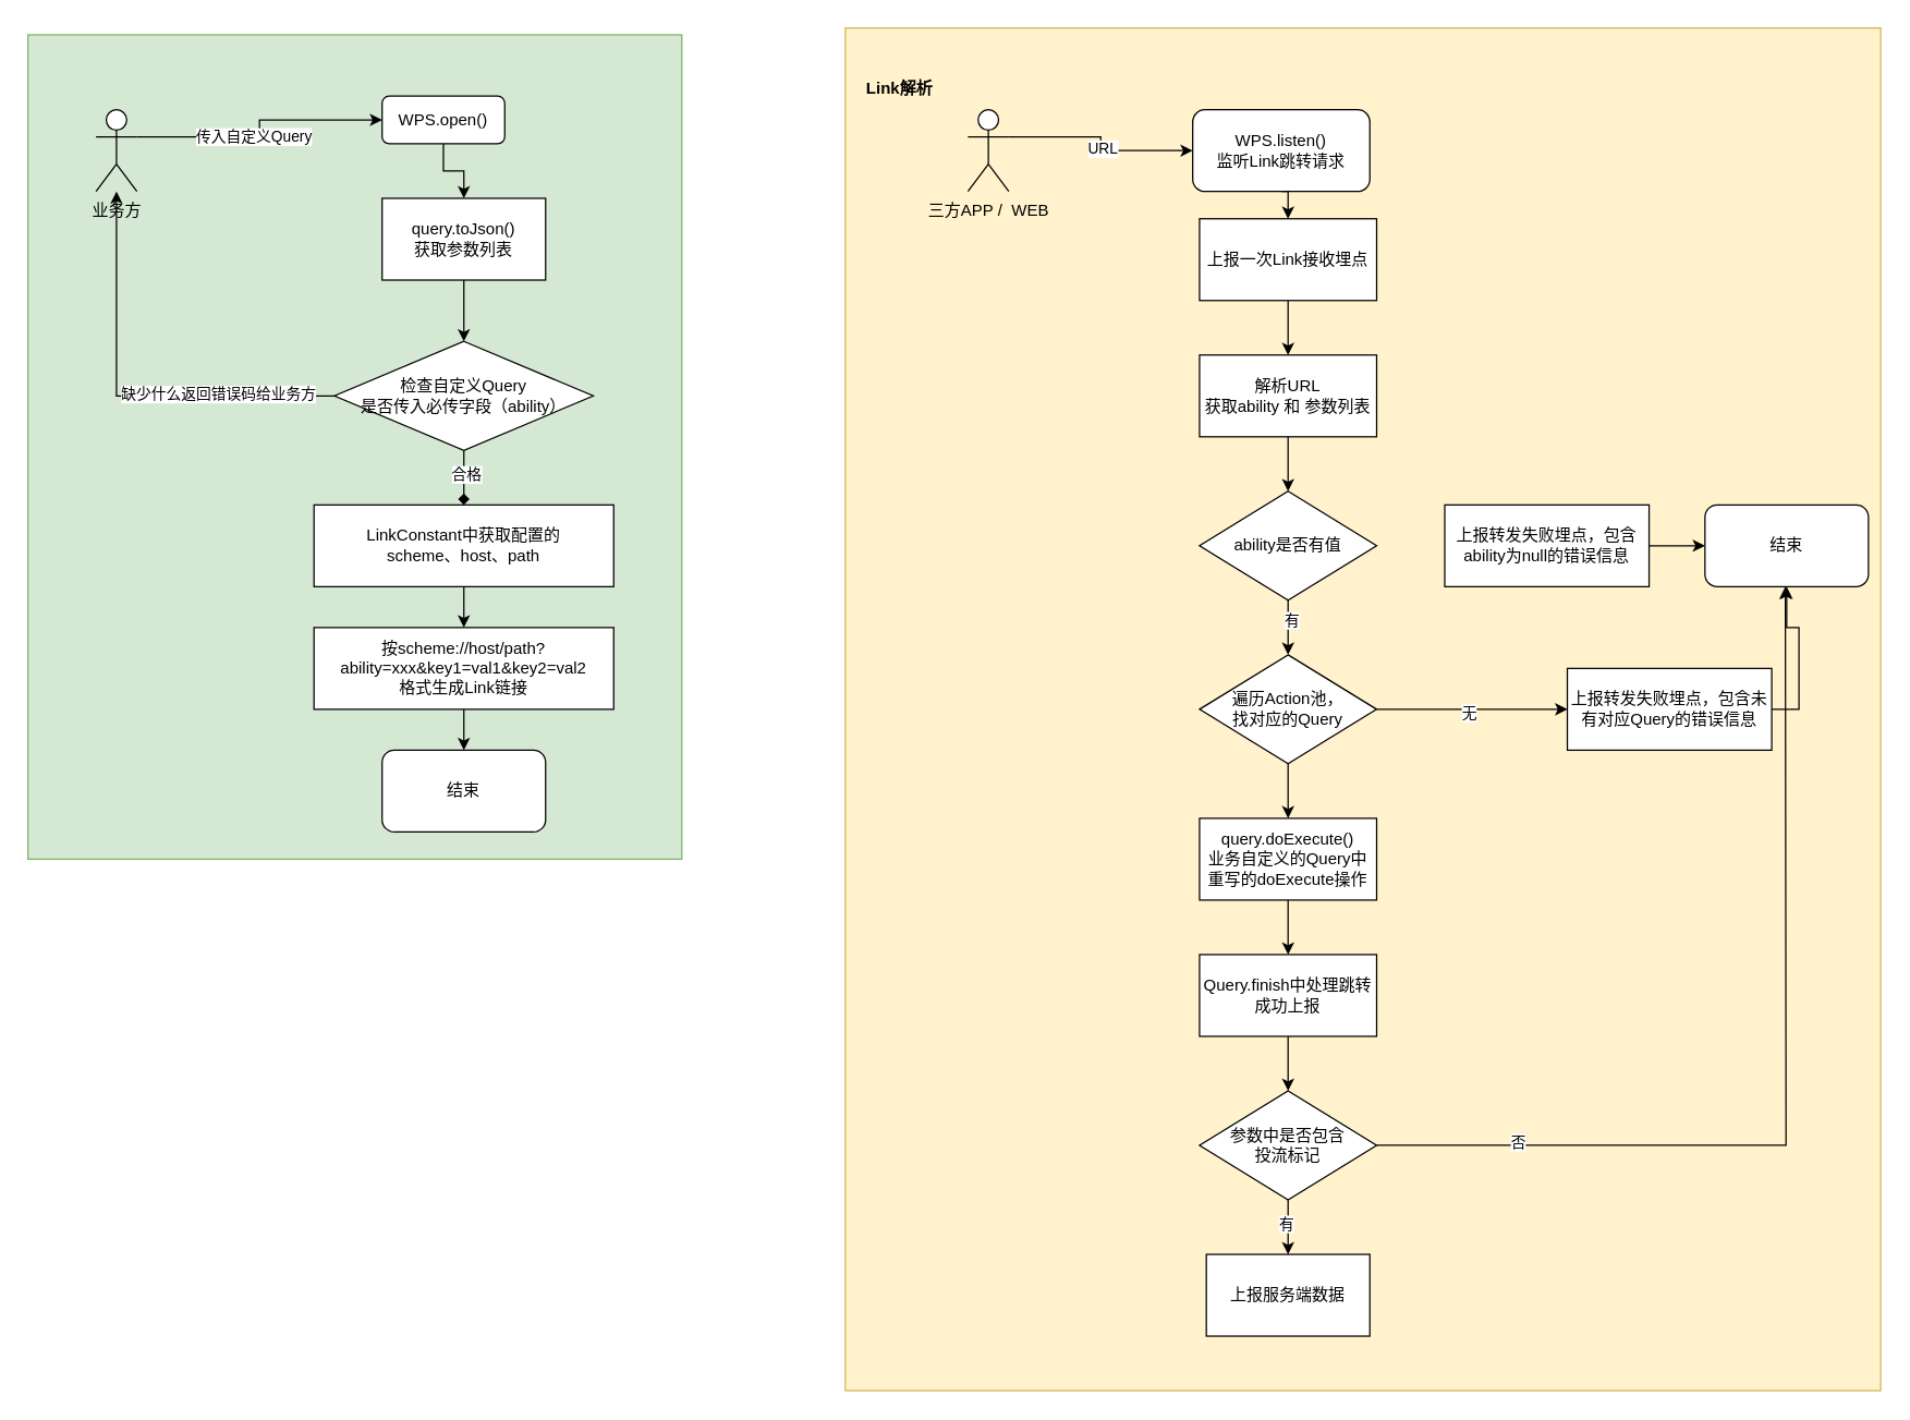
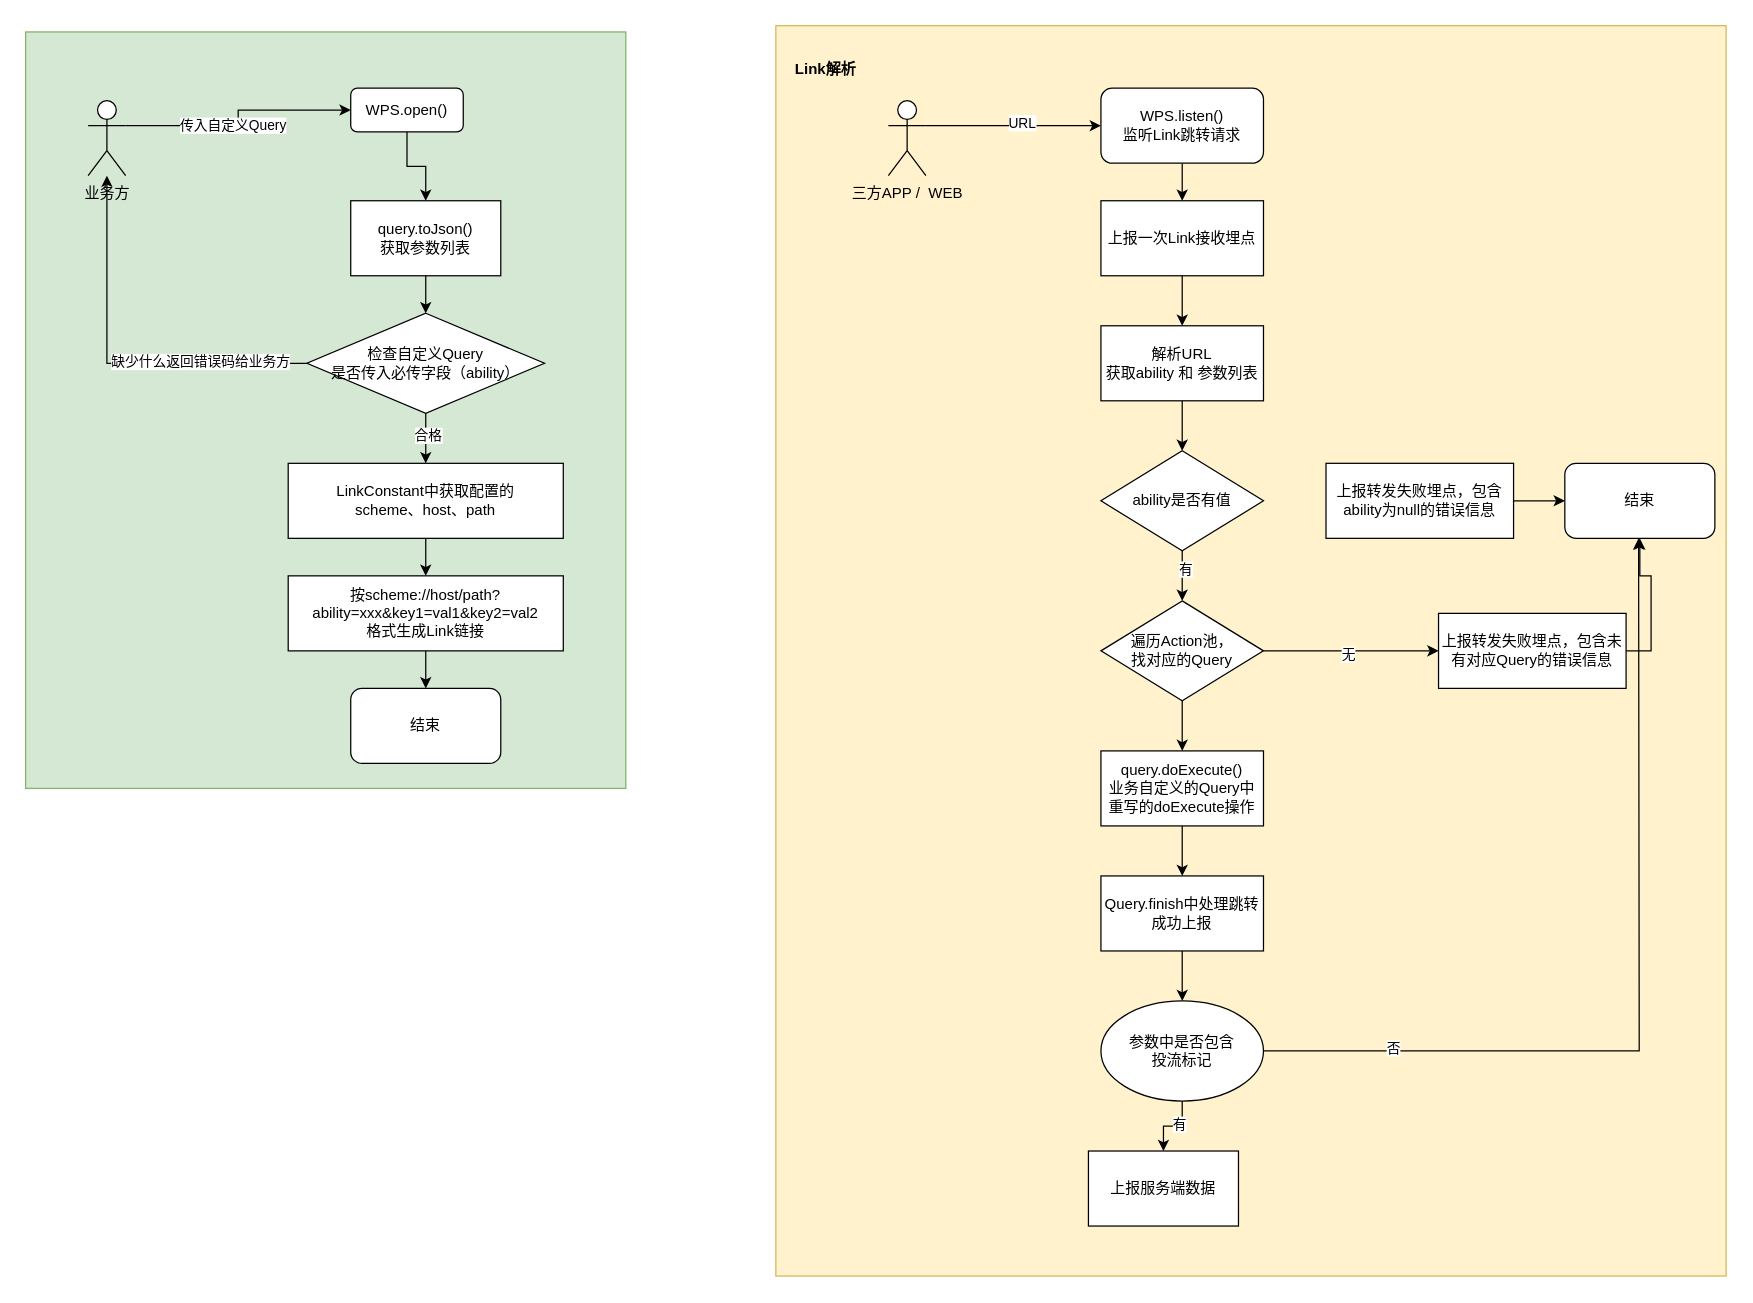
  <mxCell id="0" />
  <mxCell id="1" parent="0" />
  <mxCell id="2" value="" style="rounded=0;whiteSpace=wrap;html=1;fillColor=#fff2cc;strokeColor=#d6b656;" vertex="1" parent="1"><mxGeometry x="620" y="20" width="760" height="1000" as="geometry" /></mxCell>
  <mxCell id="3" value="" style="rounded=0;whiteSpace=wrap;html=1;fillColor=#d5e8d4;strokeColor=#82b366;" vertex="1" parent="1"><mxGeometry x="20" y="25" width="480" height="605" as="geometry" /></mxCell>
  <mxCell id="4" style="edgeStyle=orthogonalEdgeStyle;rounded=0;orthogonalLoop=1;jettySize=auto;html=1;exitX=1;exitY=0.333;exitDx=0;exitDy=0;exitPerimeter=0;entryX=0;entryY=0.5;entryDx=0;entryDy=0;" edge="1" parent="1" source="6" target="8"><mxGeometry relative="1" as="geometry" /></mxCell>
  <mxCell id="5" value="传入自定义Query" style="edgeLabel;html=1;align=center;verticalAlign=middle;resizable=0;points=[];" vertex="1" connectable="0" parent="4"><mxGeometry x="-0.111" relative="1" as="geometry"><mxPoint as="offset" /></mxGeometry></mxCell>
  <mxCell id="6" value="业务方" style="shape=umlActor;verticalLabelPosition=bottom;verticalAlign=top;html=1;outlineConnect=0;" vertex="1" parent="1"><mxGeometry x="70" y="80" width="30" height="60" as="geometry" /></mxCell>
  <mxCell id="7" style="edgeStyle=orthogonalEdgeStyle;rounded=0;orthogonalLoop=1;jettySize=auto;html=1;exitX=0.5;exitY=1;exitDx=0;exitDy=0;entryX=0.5;entryY=0;entryDx=0;entryDy=0;" edge="1" parent="1" source="8" target="10"><mxGeometry relative="1" as="geometry" /></mxCell>
  <mxCell id="8" value="WPS.open()" style="rounded=1;whiteSpace=wrap;html=1;" vertex="1" parent="1"><mxGeometry x="280" y="70" width="90" height="35" as="geometry" /></mxCell>
  <mxCell id="9" style="edgeStyle=orthogonalEdgeStyle;rounded=0;orthogonalLoop=1;jettySize=auto;html=1;exitX=0.5;exitY=1;exitDx=0;exitDy=0;entryX=0.5;entryY=0;entryDx=0;entryDy=0;" edge="1" parent="1" source="10" target="17"><mxGeometry relative="1" as="geometry" /></mxCell>
- <mxCell id="10" value="query.toJson()&lt;div&gt;获取参数列表&lt;/div&gt;" style="rounded=0;whiteSpace=wrap;html=1;" vertex="1" parent="1"><mxGeometry x="280" y="145" width="120" height="60" as="geometry" /></mxCell>
+ <mxCell id="10" value="query.toJson()&lt;div&gt;获取参数列表&lt;/div&gt;" style="rounded=0;whiteSpace=wrap;html=1;" vertex="1" parent="1"><mxGeometry x="280" y="160" width="120" height="60" as="geometry" /></mxCell>
  <mxCell id="11" style="edgeStyle=orthogonalEdgeStyle;rounded=0;orthogonalLoop=1;jettySize=auto;html=1;exitX=0.5;exitY=1;exitDx=0;exitDy=0;entryX=0.5;entryY=0;entryDx=0;entryDy=0;" edge="1" parent="1" source="12" target="19"><mxGeometry relative="1" as="geometry" /></mxCell>
  <mxCell id="12" value="LinkConstant中获取配置的&lt;div&gt;scheme、host、path&lt;/div&gt;" style="rounded=0;whiteSpace=wrap;html=1;" vertex="1" parent="1"><mxGeometry x="230" y="370" width="220" height="60" as="geometry" /></mxCell>
- <mxCell id="13" style="edgeStyle=orthogonalEdgeStyle;rounded=0;orthogonalLoop=1;jettySize=auto;html=1;exitX=0.5;exitY=1;exitDx=0;exitDy=0;entryX=0.5;entryY=0;entryDx=0;entryDy=0;endArrow=diamond;" edge="1" parent="1" source="17" target="12"><mxGeometry relative="1" as="geometry" /></mxCell>
+ <mxCell id="13" style="edgeStyle=orthogonalEdgeStyle;rounded=0;orthogonalLoop=1;jettySize=auto;html=1;exitX=0.5;exitY=1;exitDx=0;exitDy=0;entryX=0.5;entryY=0;entryDx=0;entryDy=0;" edge="1" parent="1" source="17" target="12"><mxGeometry relative="1" as="geometry" /></mxCell>
  <mxCell id="14" value="合格" style="edgeLabel;html=1;align=center;verticalAlign=middle;resizable=0;points=[];" vertex="1" connectable="0" parent="13"><mxGeometry x="-0.133" y="1" relative="1" as="geometry"><mxPoint as="offset" /></mxGeometry></mxCell>
  <mxCell id="15" style="edgeStyle=orthogonalEdgeStyle;rounded=0;orthogonalLoop=1;jettySize=auto;html=1;exitX=0;exitY=0.5;exitDx=0;exitDy=0;" edge="1" parent="1" source="17" target="6"><mxGeometry relative="1" as="geometry" /></mxCell>
  <mxCell id="16" value="缺少什么返回错误码给业务方" style="edgeLabel;html=1;align=center;verticalAlign=middle;resizable=0;points=[];" vertex="1" connectable="0" parent="15"><mxGeometry x="-0.445" y="-2" relative="1" as="geometry"><mxPoint as="offset" /></mxGeometry></mxCell>
  <mxCell id="17" value="检查自定义Query&lt;div&gt;是否传入必传字段（ability）&lt;/div&gt;" style="rhombus;whiteSpace=wrap;html=1;" vertex="1" parent="1"><mxGeometry x="245" y="250" width="190" height="80" as="geometry" /></mxCell>
  <mxCell id="18" style="edgeStyle=orthogonalEdgeStyle;rounded=0;orthogonalLoop=1;jettySize=auto;html=1;exitX=0.5;exitY=1;exitDx=0;exitDy=0;entryX=0.5;entryY=0;entryDx=0;entryDy=0;" edge="1" parent="1" source="19" target="20"><mxGeometry relative="1" as="geometry" /></mxCell>
  <mxCell id="19" value="按scheme://host/path?ability=xxx&amp;amp;key1=val1&amp;amp;key2=val2&lt;div&gt;格式生成Link链接&lt;/div&gt;" style="rounded=0;whiteSpace=wrap;html=1;" vertex="1" parent="1"><mxGeometry x="230" y="460" width="220" height="60" as="geometry" /></mxCell>
  <mxCell id="20" value="结束" style="rounded=1;whiteSpace=wrap;html=1;" vertex="1" parent="1"><mxGeometry x="280" y="550" width="120" height="60" as="geometry" /></mxCell>
- <mxCell id="21" value="&lt;b&gt;Link解析&lt;/b&gt;" style="text;html=1;align=center;verticalAlign=middle;whiteSpace=wrap;rounded=0;" vertex="1" parent="1"><mxGeometry x="630" y="50" width="60" height="30" as="geometry" /></mxCell>
+ <mxCell id="21" value="&lt;b&gt;Link解析&lt;/b&gt;" style="text;html=1;align=center;verticalAlign=middle;whiteSpace=wrap;rounded=0;" vertex="1" parent="1"><mxGeometry x="630" y="40" width="60" height="30" as="geometry" /></mxCell>
  <mxCell id="22" style="edgeStyle=orthogonalEdgeStyle;rounded=0;orthogonalLoop=1;jettySize=auto;html=1;exitX=1;exitY=0.333;exitDx=0;exitDy=0;exitPerimeter=0;" edge="1" parent="1" source="24" target="26"><mxGeometry relative="1" as="geometry" /></mxCell>
  <mxCell id="23" value="URL" style="edgeLabel;html=1;align=center;verticalAlign=middle;resizable=0;points=[];" vertex="1" connectable="0" parent="22"><mxGeometry x="0.086" y="2" relative="1" as="geometry"><mxPoint as="offset" /></mxGeometry></mxCell>
  <mxCell id="24" value="三方APP /&amp;nbsp; WEB" style="shape=umlActor;verticalLabelPosition=bottom;verticalAlign=top;html=1;outlineConnect=0;" vertex="1" parent="1"><mxGeometry x="710" y="80" width="30" height="60" as="geometry" /></mxCell>
  <mxCell id="25" style="edgeStyle=orthogonalEdgeStyle;rounded=0;orthogonalLoop=1;jettySize=auto;html=1;exitX=0.5;exitY=1;exitDx=0;exitDy=0;entryX=0.5;entryY=0;entryDx=0;entryDy=0;" edge="1" parent="1" source="26" target="30"><mxGeometry relative="1" as="geometry" /></mxCell>
- <mxCell id="26" value="WPS.listen()&lt;div&gt;监听Link跳转请求&lt;/div&gt;" style="rounded=1;whiteSpace=wrap;html=1;" vertex="1" parent="1"><mxGeometry x="875" y="80" width="130" height="60" as="geometry" /></mxCell>
+ <mxCell id="26" value="WPS.listen()&lt;div&gt;监听Link跳转请求&lt;/div&gt;" style="rounded=1;whiteSpace=wrap;html=1;" vertex="1" parent="1"><mxGeometry x="880" y="70" width="130" height="60" as="geometry" /></mxCell>
  <mxCell id="27" style="edgeStyle=orthogonalEdgeStyle;rounded=0;orthogonalLoop=1;jettySize=auto;html=1;exitX=0.5;exitY=1;exitDx=0;exitDy=0;entryX=0.5;entryY=0;entryDx=0;entryDy=0;" edge="1" parent="1" source="28" target="33"><mxGeometry relative="1" as="geometry" /></mxCell>
  <mxCell id="28" value="解析URL&lt;div&gt;获取ability 和 参数列表&lt;/div&gt;" style="rounded=0;whiteSpace=wrap;html=1;" vertex="1" parent="1"><mxGeometry x="880" y="260" width="130" height="60" as="geometry" /></mxCell>
  <mxCell id="29" style="edgeStyle=orthogonalEdgeStyle;rounded=0;orthogonalLoop=1;jettySize=auto;html=1;exitX=0.5;exitY=1;exitDx=0;exitDy=0;entryX=0.5;entryY=0;entryDx=0;entryDy=0;" edge="1" parent="1" source="30" target="28"><mxGeometry relative="1" as="geometry" /></mxCell>
  <mxCell id="30" value="上报一次Link接收埋点" style="rounded=0;whiteSpace=wrap;html=1;" vertex="1" parent="1"><mxGeometry x="880" y="160" width="130" height="60" as="geometry" /></mxCell>
  <mxCell id="31" style="edgeStyle=orthogonalEdgeStyle;rounded=0;orthogonalLoop=1;jettySize=auto;html=1;exitX=0.5;exitY=1;exitDx=0;exitDy=0;entryX=0.5;entryY=0;entryDx=0;entryDy=0;" edge="1" parent="1" source="33"><mxGeometry relative="1" as="geometry"><mxPoint x="945" y="480" as="targetPoint" /></mxGeometry></mxCell>
  <mxCell id="32" value="有" style="edgeLabel;html=1;align=center;verticalAlign=middle;resizable=0;points=[];" vertex="1" connectable="0" parent="31"><mxGeometry x="-0.333" y="2" relative="1" as="geometry"><mxPoint as="offset" /></mxGeometry></mxCell>
  <mxCell id="33" value="ability是否有值" style="rhombus;whiteSpace=wrap;html=1;" vertex="1" parent="1"><mxGeometry x="880" y="360" width="130" height="80" as="geometry" /></mxCell>
  <mxCell id="34" style="edgeStyle=orthogonalEdgeStyle;rounded=0;orthogonalLoop=1;jettySize=auto;html=1;exitX=1;exitY=0.5;exitDx=0;exitDy=0;entryX=0;entryY=0.5;entryDx=0;entryDy=0;" edge="1" parent="1" source="35" target="36"><mxGeometry relative="1" as="geometry" /></mxCell>
  <mxCell id="35" value="上报转发失败埋点，包含ability为null的错误信息" style="rounded=0;whiteSpace=wrap;html=1;" vertex="1" parent="1"><mxGeometry x="1060" y="370" width="150" height="60" as="geometry" /></mxCell>
  <mxCell id="36" value="结束" style="rounded=1;whiteSpace=wrap;html=1;" vertex="1" parent="1"><mxGeometry x="1251" y="370" width="120" height="60" as="geometry" /></mxCell>
  <mxCell id="37" style="edgeStyle=orthogonalEdgeStyle;rounded=0;orthogonalLoop=1;jettySize=auto;html=1;exitX=1;exitY=0.5;exitDx=0;exitDy=0;entryX=0;entryY=0.5;entryDx=0;entryDy=0;" edge="1" parent="1" source="40" target="42"><mxGeometry relative="1" as="geometry" /></mxCell>
  <mxCell id="38" value="无" style="edgeLabel;html=1;align=center;verticalAlign=middle;resizable=0;points=[];" vertex="1" connectable="0" parent="37"><mxGeometry x="-0.04" y="-2" relative="1" as="geometry"><mxPoint as="offset" /></mxGeometry></mxCell>
  <mxCell id="39" style="edgeStyle=orthogonalEdgeStyle;rounded=0;orthogonalLoop=1;jettySize=auto;html=1;exitX=0.5;exitY=1;exitDx=0;exitDy=0;entryX=0.5;entryY=0;entryDx=0;entryDy=0;" edge="1" parent="1" source="40"><mxGeometry relative="1" as="geometry"><mxPoint x="945" y="600" as="targetPoint" /></mxGeometry></mxCell>
  <mxCell id="40" value="遍历Action池，&lt;div&gt;找对应的Query&lt;/div&gt;" style="rhombus;whiteSpace=wrap;html=1;" vertex="1" parent="1"><mxGeometry x="880" y="480" width="130" height="80" as="geometry" /></mxCell>
  <mxCell id="41" style="edgeStyle=orthogonalEdgeStyle;rounded=0;orthogonalLoop=1;jettySize=auto;html=1;exitX=1;exitY=0.5;exitDx=0;exitDy=0;entryX=0.5;entryY=1;entryDx=0;entryDy=0;" edge="1" parent="1" source="42" target="36"><mxGeometry relative="1" as="geometry" /></mxCell>
  <mxCell id="42" value="上报转发失败埋点，包含未有对应Query的错误信息" style="rounded=0;whiteSpace=wrap;html=1;" vertex="1" parent="1"><mxGeometry x="1150" y="490" width="150" height="60" as="geometry" /></mxCell>
  <mxCell id="43" style="edgeStyle=orthogonalEdgeStyle;rounded=0;orthogonalLoop=1;jettySize=auto;html=1;exitX=0.5;exitY=1;exitDx=0;exitDy=0;entryX=0.5;entryY=0;entryDx=0;entryDy=0;" edge="1" parent="1" source="44" target="46"><mxGeometry relative="1" as="geometry" /></mxCell>
  <mxCell id="44" value="query.doExecute()&lt;div&gt;业务自定义的Query中重写的doExecute操作&lt;/div&gt;" style="rounded=0;whiteSpace=wrap;html=1;" vertex="1" parent="1"><mxGeometry x="880" y="600" width="130" height="60" as="geometry" /></mxCell>
  <mxCell id="45" style="edgeStyle=orthogonalEdgeStyle;rounded=0;orthogonalLoop=1;jettySize=auto;html=1;exitX=0.5;exitY=1;exitDx=0;exitDy=0;entryX=0.5;entryY=0;entryDx=0;entryDy=0;" edge="1" parent="1" source="46" target="51"><mxGeometry relative="1" as="geometry" /></mxCell>
  <mxCell id="46" value="Query.finish中处理跳转成功上报" style="rounded=0;whiteSpace=wrap;html=1;" vertex="1" parent="1"><mxGeometry x="880" y="700" width="130" height="60" as="geometry" /></mxCell>
  <mxCell id="47" style="edgeStyle=orthogonalEdgeStyle;rounded=0;orthogonalLoop=1;jettySize=auto;html=1;exitX=1;exitY=0.5;exitDx=0;exitDy=0;" edge="1" parent="1" source="51"><mxGeometry relative="1" as="geometry"><mxPoint x="1310" y="430" as="targetPoint" /></mxGeometry></mxCell>
  <mxCell id="48" value="否" style="edgeLabel;html=1;align=center;verticalAlign=middle;resizable=0;points=[];" vertex="1" connectable="0" parent="47"><mxGeometry x="-0.71" y="3" relative="1" as="geometry"><mxPoint as="offset" /></mxGeometry></mxCell>
  <mxCell id="49" style="edgeStyle=orthogonalEdgeStyle;rounded=0;orthogonalLoop=1;jettySize=auto;html=1;exitX=0.5;exitY=1;exitDx=0;exitDy=0;entryX=0.5;entryY=0;entryDx=0;entryDy=0;" edge="1" parent="1" source="51" target="52"><mxGeometry relative="1" as="geometry" /></mxCell>
  <mxCell id="50" value="有" style="edgeLabel;html=1;align=center;verticalAlign=middle;resizable=0;points=[];" vertex="1" connectable="0" parent="49"><mxGeometry x="-0.15" y="-2" relative="1" as="geometry"><mxPoint as="offset" /></mxGeometry></mxCell>
- <mxCell id="51" value="参数中是否包含&lt;div&gt;投流标记&lt;/div&gt;" style="rhombus;whiteSpace=wrap;html=1;" vertex="1" parent="1"><mxGeometry x="880" y="800" width="130" height="80" as="geometry" /></mxCell>
- <mxCell id="52" value="上报服务端数据" style="rounded=0;whiteSpace=wrap;html=1;" vertex="1" parent="1"><mxGeometry x="885" y="920" width="120" height="60" as="geometry" /></mxCell>
+ <mxCell id="51" value="参数中是否包含&lt;div&gt;投流标记&lt;/div&gt;" style="ellipse;whiteSpace=wrap;html=1;" vertex="1" parent="1"><mxGeometry x="880" y="800" width="130" height="80" as="geometry" /></mxCell>
+ <mxCell id="52" value="上报服务端数据" style="rounded=0;whiteSpace=wrap;html=1;" vertex="1" parent="1"><mxGeometry x="870" y="920" width="120" height="60" as="geometry" /></mxCell>
